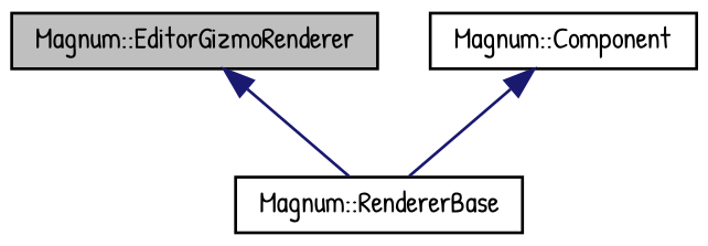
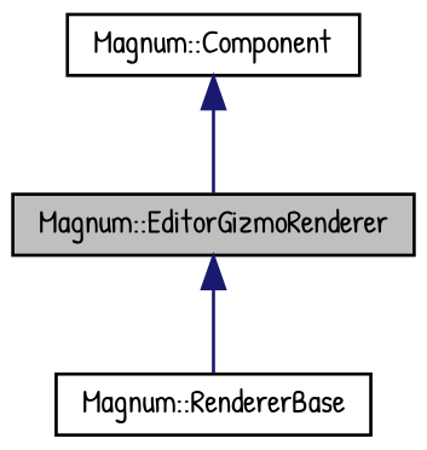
  digraph {
    fontname="Patrick Hand"
    node [color=black fillcolor=white fontname="Patrick Hand" fontsize=10 shape=record style=filled]
    edge [color=midnightblue dir=back fontname="Patrick Hand" fontsize=10 labelfontname=Helvetica labelfontsize=10 style=solid]
    n1 [fillcolor=grey75 fontcolor=black height=0.2 label="Magnum::EditorGizmoRenderer" width=0.4]
    n2 [height=0.2 label="Magnum::RendererBase" width=0.4]
    n3 [height=0.2 label="Magnum::Component" width=0.4]
    n1 -> n2
-   n3 -> n2
+   n3 -> n1
  }
